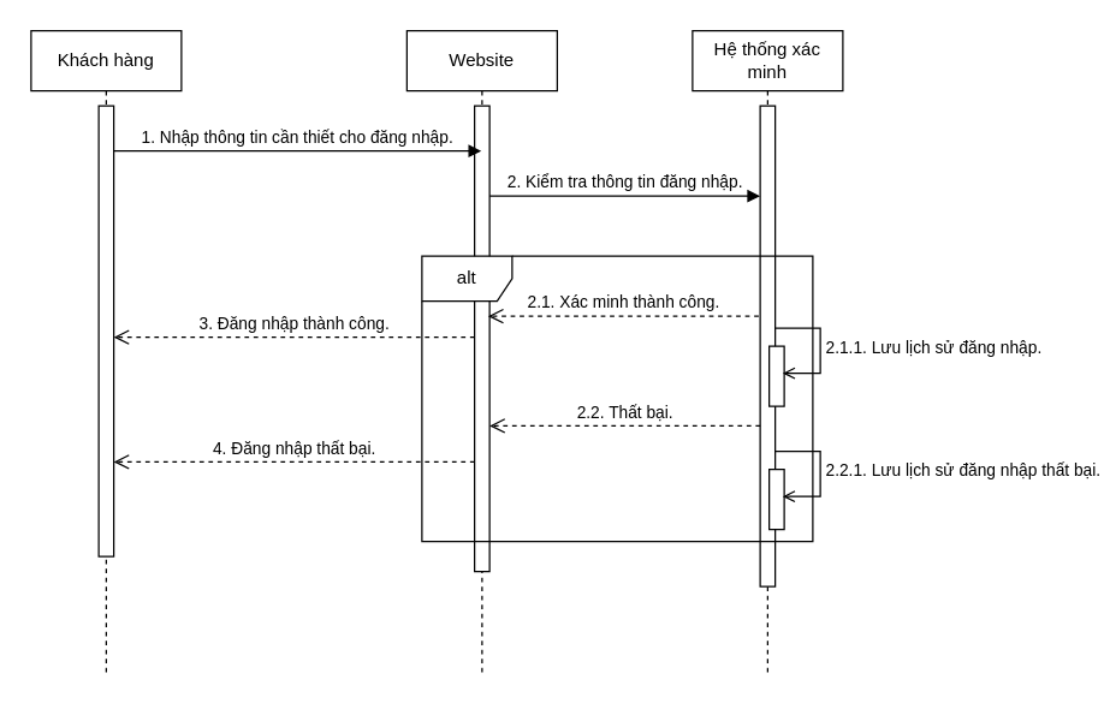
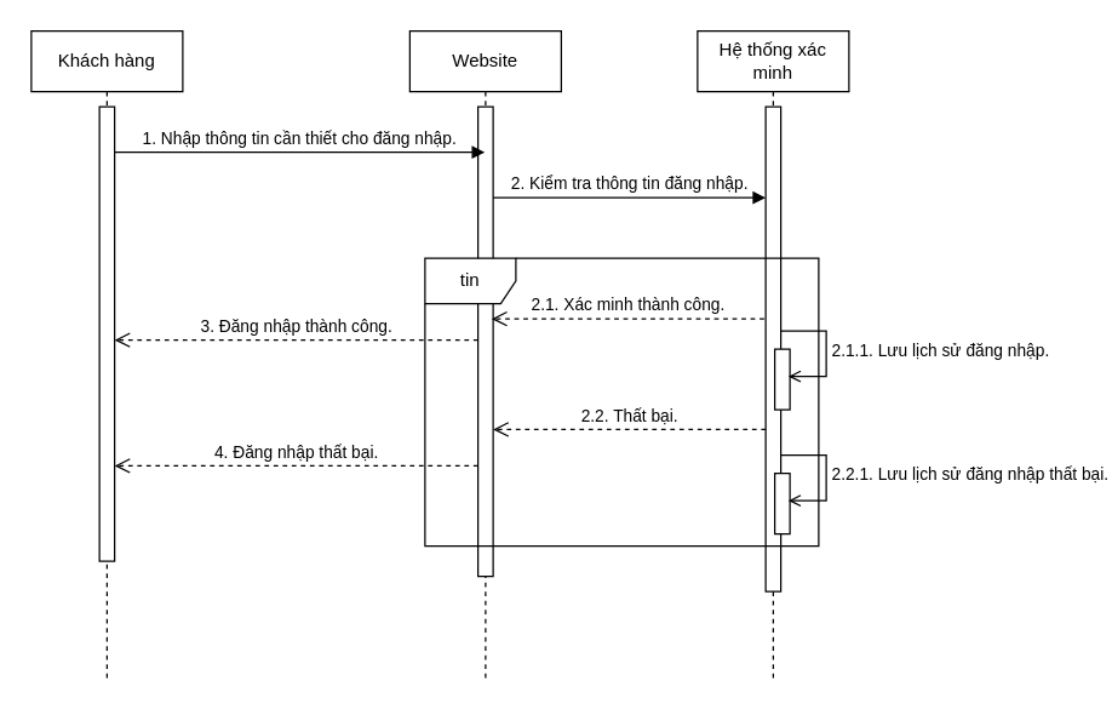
  <mxCell id="0" />
  <mxCell id="1" parent="0" />
  <mxCell id="2" value="Website" style="shape=umlLifeline;perimeter=lifelinePerimeter;whiteSpace=wrap;html=1;container=1;dropTarget=0;collapsible=0;recursiveResize=0;outlineConnect=0;portConstraint=eastwest;newEdgeStyle={&quot;curved&quot;:0,&quot;rounded&quot;:0};" parent="1" vertex="1"><mxGeometry x="270" y="20" width="100" height="430" as="geometry" /></mxCell>
  <mxCell id="3" value="" style="html=1;points=[[0,0,0,0,5],[0,1,0,0,-5],[1,0,0,0,5],[1,1,0,0,-5]];perimeter=orthogonalPerimeter;outlineConnect=0;targetShapes=umlLifeline;portConstraint=eastwest;newEdgeStyle={&quot;curved&quot;:0,&quot;rounded&quot;:0};" parent="2" vertex="1"><mxGeometry x="45" y="50" width="10" height="310" as="geometry" /></mxCell>
  <mxCell id="4" value="Khách hàng" style="shape=umlLifeline;perimeter=lifelinePerimeter;whiteSpace=wrap;html=1;container=1;dropTarget=0;collapsible=0;recursiveResize=0;outlineConnect=0;portConstraint=eastwest;newEdgeStyle={&quot;curved&quot;:0,&quot;rounded&quot;:0};" parent="1" vertex="1"><mxGeometry x="20" y="20" width="100" height="430" as="geometry" /></mxCell>
  <mxCell id="5" value="" style="html=1;points=[[0,0,0,0,5],[0,1,0,0,-5],[1,0,0,0,5],[1,1,0,0,-5]];perimeter=orthogonalPerimeter;outlineConnect=0;targetShapes=umlLifeline;portConstraint=eastwest;newEdgeStyle={&quot;curved&quot;:0,&quot;rounded&quot;:0};" parent="4" vertex="1"><mxGeometry x="45" y="50" width="10" height="300" as="geometry" /></mxCell>
  <mxCell id="6" value="Hệ thống xác minh" style="shape=umlLifeline;perimeter=lifelinePerimeter;whiteSpace=wrap;html=1;container=1;dropTarget=0;collapsible=0;recursiveResize=0;outlineConnect=0;portConstraint=eastwest;newEdgeStyle={&quot;curved&quot;:0,&quot;rounded&quot;:0};" parent="1" vertex="1"><mxGeometry x="460" y="20" width="100" height="430" as="geometry" /></mxCell>
  <mxCell id="7" value="" style="html=1;points=[[0,0,0,0,5],[0,1,0,0,-5],[1,0,0,0,5],[1,1,0,0,-5]];perimeter=orthogonalPerimeter;outlineConnect=0;targetShapes=umlLifeline;portConstraint=eastwest;newEdgeStyle={&quot;curved&quot;:0,&quot;rounded&quot;:0};" parent="6" vertex="1"><mxGeometry x="45" y="50" width="10" height="320" as="geometry" /></mxCell>
  <mxCell id="8" value="" style="html=1;points=[[0,0,0,0,5],[0,1,0,0,-5],[1,0,0,0,5],[1,1,0,0,-5]];perimeter=orthogonalPerimeter;outlineConnect=0;targetShapes=umlLifeline;portConstraint=eastwest;newEdgeStyle={&quot;curved&quot;:0,&quot;rounded&quot;:0};" parent="6" vertex="1"><mxGeometry x="51" y="210" width="10" height="40" as="geometry" /></mxCell>
  <mxCell id="9" value="" style="html=1;points=[[0,0,0,0,5],[0,1,0,0,-5],[1,0,0,0,5],[1,1,0,0,-5]];perimeter=orthogonalPerimeter;outlineConnect=0;targetShapes=umlLifeline;portConstraint=eastwest;newEdgeStyle={&quot;curved&quot;:0,&quot;rounded&quot;:0};" parent="6" vertex="1"><mxGeometry x="51" y="292" width="10" height="40" as="geometry" /></mxCell>
  <mxCell id="10" value="2.2.1. Lưu lịch sử đăng nhập thất bại." style="html=1;align=left;spacingLeft=2;endArrow=open;rounded=0;edgeStyle=orthogonalEdgeStyle;curved=0;rounded=0;endFill=0;" parent="6" edge="1"><mxGeometry relative="1" as="geometry"><mxPoint x="55" y="280" as="sourcePoint" /><Array as="points"><mxPoint x="85" y="310" /></Array><mxPoint x="60" y="310" as="targetPoint" /></mxGeometry></mxCell>
  <mxCell id="11" value="1. Nhập thông tin cần thiết cho đăng nhập." style="html=1;verticalAlign=bottom;endArrow=block;curved=0;rounded=0;" parent="1" edge="1"><mxGeometry width="80" relative="1" as="geometry"><mxPoint x="75" y="100" as="sourcePoint" /><mxPoint x="319.5" y="100" as="targetPoint" /></mxGeometry></mxCell>
  <mxCell id="12" value="2. Kiểm tra thông tin đăng nhập." style="html=1;verticalAlign=bottom;endArrow=block;curved=0;rounded=0;" parent="1" edge="1"><mxGeometry width="80" relative="1" as="geometry"><mxPoint x="325" y="130" as="sourcePoint" /><mxPoint x="505" y="130" as="targetPoint" /></mxGeometry></mxCell>
- <mxCell id="13" value="alt" style="shape=umlFrame;whiteSpace=wrap;html=1;pointerEvents=0;" parent="1" vertex="1"><mxGeometry x="280" y="170" width="260" height="190" as="geometry" /></mxCell>
+ <mxCell id="13" value="tin" style="shape=umlFrame;whiteSpace=wrap;html=1;pointerEvents=0;" parent="1" vertex="1"><mxGeometry x="280" y="170" width="260" height="190" as="geometry" /></mxCell>
  <mxCell id="14" value="2.1. Xác minh thành công." style="html=1;verticalAlign=bottom;endArrow=open;dashed=1;endSize=8;curved=0;rounded=0;" parent="1" edge="1"><mxGeometry relative="1" as="geometry"><mxPoint x="504" y="210" as="sourcePoint" /><mxPoint x="324" y="210" as="targetPoint" /><Array as="points"><mxPoint x="429" y="210" /></Array></mxGeometry></mxCell>
  <mxCell id="15" value="2.2. Thất bại." style="html=1;verticalAlign=bottom;endArrow=open;dashed=1;endSize=8;curved=0;rounded=0;" parent="1" edge="1"><mxGeometry relative="1" as="geometry"><mxPoint x="505" y="283" as="sourcePoint" /><mxPoint x="325" y="283" as="targetPoint" /><Array as="points"><mxPoint x="435" y="283" /></Array></mxGeometry></mxCell>
  <mxCell id="16" value="3. Đăng nhập thành công." style="html=1;verticalAlign=bottom;endArrow=open;dashed=1;endSize=8;curved=0;rounded=0;" parent="1" edge="1"><mxGeometry relative="1" as="geometry"><mxPoint x="315" y="224" as="sourcePoint" /><mxPoint x="75" y="224" as="targetPoint" /></mxGeometry></mxCell>
  <mxCell id="17" value="4. Đăng nhập thất bại." style="html=1;verticalAlign=bottom;endArrow=open;dashed=1;endSize=8;curved=0;rounded=0;" parent="1" edge="1"><mxGeometry relative="1" as="geometry"><mxPoint x="315" y="307" as="sourcePoint" /><mxPoint x="75" y="307" as="targetPoint" /></mxGeometry></mxCell>
  <mxCell id="18" value="2.1.1. Lưu lịch sử đăng nhập." style="html=1;align=left;spacingLeft=2;endArrow=open;rounded=0;edgeStyle=orthogonalEdgeStyle;curved=0;rounded=0;endFill=0;" parent="1" edge="1"><mxGeometry relative="1" as="geometry"><mxPoint x="515" y="218" as="sourcePoint" /><Array as="points"><mxPoint x="545" y="248" /></Array><mxPoint x="520" y="248" as="targetPoint" /></mxGeometry></mxCell>
